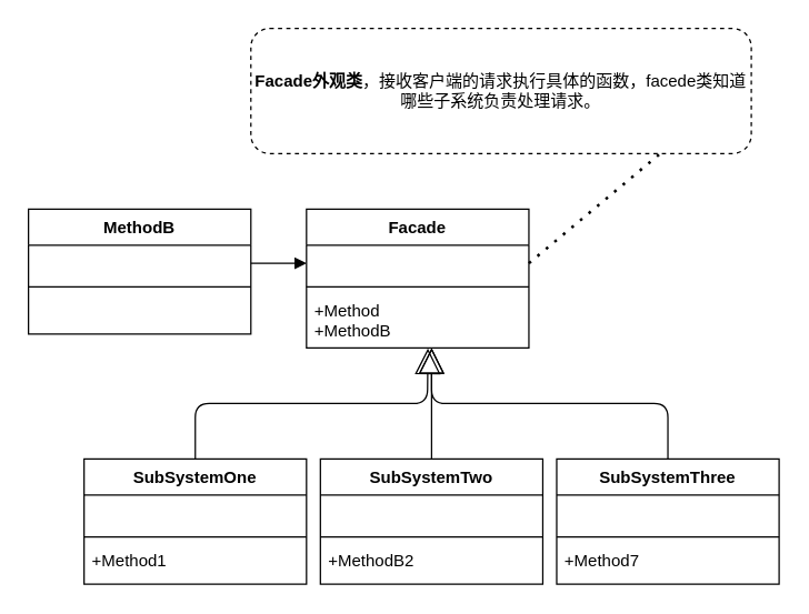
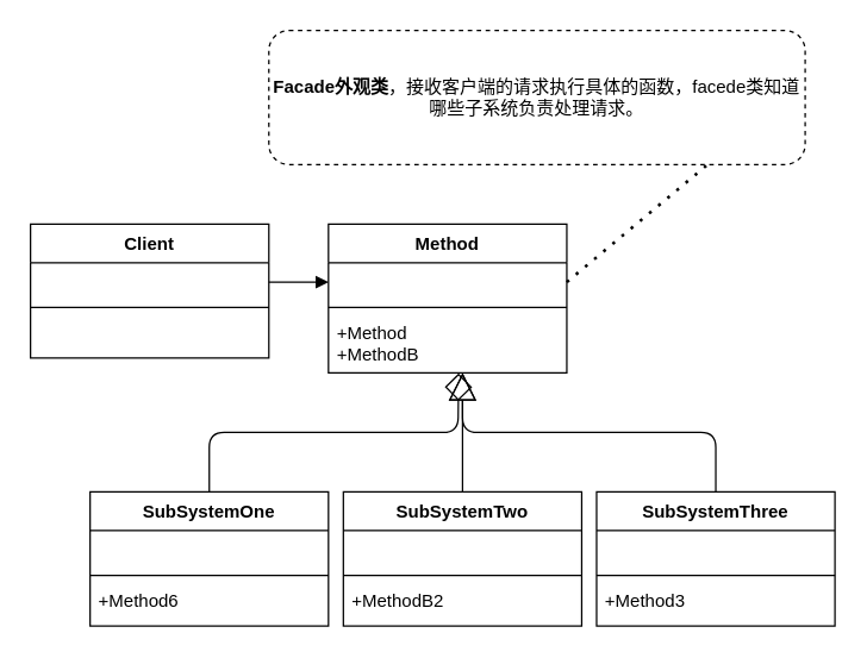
  <mxCell id="0" />
  <mxCell id="1" parent="0" />
- <mxCell id="2" value="Facade" style="swimlane;fontStyle=1;align=center;verticalAlign=top;childLayout=stackLayout;horizontal=1;startSize=26;horizontalStack=0;resizeParent=1;resizeParentMax=0;resizeLast=0;collapsible=1;marginBottom=0;" vertex="1" parent="1"><mxGeometry x="220" y="150" width="160" height="100" as="geometry" /></mxCell>
+ <mxCell id="2" value="Method" style="swimlane;fontStyle=1;align=center;verticalAlign=top;childLayout=stackLayout;horizontal=1;startSize=26;horizontalStack=0;resizeParent=1;resizeParentMax=0;resizeLast=0;collapsible=1;marginBottom=0;" vertex="1" parent="1"><mxGeometry x="220" y="150" width="160" height="100" as="geometry" /></mxCell>
  <mxCell id="3" value=" " style="text;strokeColor=none;fillColor=none;align=left;verticalAlign=top;spacingLeft=4;spacingRight=4;overflow=hidden;rotatable=0;points=[[0,0.5],[1,0.5]];portConstraint=eastwest;" vertex="1" parent="2"><mxGeometry y="26" width="160" height="26" as="geometry" /></mxCell>
  <mxCell id="4" value="" style="line;strokeWidth=1;fillColor=none;align=left;verticalAlign=middle;spacingTop=-1;spacingLeft=3;spacingRight=3;rotatable=0;labelPosition=right;points=[];portConstraint=eastwest;" vertex="1" parent="2"><mxGeometry y="52" width="160" height="8" as="geometry" /></mxCell>
  <mxCell id="5" value="+Method&#10;+MethodB" style="text;strokeColor=none;fillColor=none;align=left;verticalAlign=top;spacingLeft=4;spacingRight=4;overflow=hidden;rotatable=0;points=[[0,0.5],[1,0.5]];portConstraint=eastwest;" vertex="1" parent="2"><mxGeometry y="60" width="160" height="40" as="geometry" /></mxCell>
  <mxCell id="6" value="SubSystemOne" style="swimlane;fontStyle=1;align=center;verticalAlign=top;childLayout=stackLayout;horizontal=1;startSize=26;horizontalStack=0;resizeParent=1;resizeParentMax=0;resizeLast=0;collapsible=1;marginBottom=0;" vertex="1" parent="1"><mxGeometry x="60" y="330" width="160" height="90" as="geometry" /></mxCell>
  <mxCell id="7" value=" " style="text;strokeColor=none;fillColor=none;align=left;verticalAlign=top;spacingLeft=4;spacingRight=4;overflow=hidden;rotatable=0;points=[[0,0.5],[1,0.5]];portConstraint=eastwest;" vertex="1" parent="6"><mxGeometry y="26" width="160" height="26" as="geometry" /></mxCell>
  <mxCell id="8" value="" style="line;strokeWidth=1;fillColor=none;align=left;verticalAlign=middle;spacingTop=-1;spacingLeft=3;spacingRight=3;rotatable=0;labelPosition=right;points=[];portConstraint=eastwest;" vertex="1" parent="6"><mxGeometry y="52" width="160" height="8" as="geometry" /></mxCell>
- <mxCell id="9" value="+Method1" style="text;strokeColor=none;fillColor=none;align=left;verticalAlign=top;spacingLeft=4;spacingRight=4;overflow=hidden;rotatable=0;points=[[0,0.5],[1,0.5]];portConstraint=eastwest;" vertex="1" parent="6"><mxGeometry y="60" width="160" height="30" as="geometry" /></mxCell>
+ <mxCell id="9" value="+Method6" style="text;strokeColor=none;fillColor=none;align=left;verticalAlign=top;spacingLeft=4;spacingRight=4;overflow=hidden;rotatable=0;points=[[0,0.5],[1,0.5]];portConstraint=eastwest;" vertex="1" parent="6"><mxGeometry y="60" width="160" height="30" as="geometry" /></mxCell>
  <mxCell id="10" value="SubSystemTwo" style="swimlane;fontStyle=1;align=center;verticalAlign=top;childLayout=stackLayout;horizontal=1;startSize=26;horizontalStack=0;resizeParent=1;resizeParentMax=0;resizeLast=0;collapsible=1;marginBottom=0;" vertex="1" parent="1"><mxGeometry x="230" y="330" width="160" height="90" as="geometry" /></mxCell>
  <mxCell id="11" value=" " style="text;strokeColor=none;fillColor=none;align=left;verticalAlign=top;spacingLeft=4;spacingRight=4;overflow=hidden;rotatable=0;points=[[0,0.5],[1,0.5]];portConstraint=eastwest;" vertex="1" parent="10"><mxGeometry y="26" width="160" height="26" as="geometry" /></mxCell>
  <mxCell id="12" value="" style="line;strokeWidth=1;fillColor=none;align=left;verticalAlign=middle;spacingTop=-1;spacingLeft=3;spacingRight=3;rotatable=0;labelPosition=right;points=[];portConstraint=eastwest;" vertex="1" parent="10"><mxGeometry y="52" width="160" height="8" as="geometry" /></mxCell>
  <mxCell id="13" value="+MethodB2" style="text;strokeColor=none;fillColor=none;align=left;verticalAlign=top;spacingLeft=4;spacingRight=4;overflow=hidden;rotatable=0;points=[[0,0.5],[1,0.5]];portConstraint=eastwest;" vertex="1" parent="10"><mxGeometry y="60" width="160" height="30" as="geometry" /></mxCell>
  <mxCell id="14" value="SubSystemThree" style="swimlane;fontStyle=1;align=center;verticalAlign=top;childLayout=stackLayout;horizontal=1;startSize=26;horizontalStack=0;resizeParent=1;resizeParentMax=0;resizeLast=0;collapsible=1;marginBottom=0;" vertex="1" parent="1"><mxGeometry x="400" y="330" width="160" height="90" as="geometry" /></mxCell>
  <mxCell id="15" value=" " style="text;strokeColor=none;fillColor=none;align=left;verticalAlign=top;spacingLeft=4;spacingRight=4;overflow=hidden;rotatable=0;points=[[0,0.5],[1,0.5]];portConstraint=eastwest;" vertex="1" parent="14"><mxGeometry y="26" width="160" height="26" as="geometry" /></mxCell>
  <mxCell id="16" value="" style="line;strokeWidth=1;fillColor=none;align=left;verticalAlign=middle;spacingTop=-1;spacingLeft=3;spacingRight=3;rotatable=0;labelPosition=right;points=[];portConstraint=eastwest;" vertex="1" parent="14"><mxGeometry y="52" width="160" height="8" as="geometry" /></mxCell>
- <mxCell id="17" value="+Method7" style="text;strokeColor=none;fillColor=none;align=left;verticalAlign=top;spacingLeft=4;spacingRight=4;overflow=hidden;rotatable=0;points=[[0,0.5],[1,0.5]];portConstraint=eastwest;" vertex="1" parent="14"><mxGeometry y="60" width="160" height="30" as="geometry" /></mxCell>
+ <mxCell id="17" value="+Method3" style="text;strokeColor=none;fillColor=none;align=left;verticalAlign=top;spacingLeft=4;spacingRight=4;overflow=hidden;rotatable=0;points=[[0,0.5],[1,0.5]];portConstraint=eastwest;" vertex="1" parent="14"><mxGeometry y="60" width="160" height="30" as="geometry" /></mxCell>
  <mxCell id="18" value="" style="endArrow=block;endSize=16;endFill=0;html=1;exitX=0.5;exitY=0;exitDx=0;exitDy=0;" edge="1" parent="1" source="10"><mxGeometry width="160" relative="1" as="geometry"><mxPoint x="240" y="380" as="sourcePoint" /><mxPoint x="310" y="250" as="targetPoint" /></mxGeometry></mxCell>
- <mxCell id="19" value="" style="endArrow=block;endSize=16;endFill=0;html=1;exitX=0.5;exitY=0;exitDx=0;exitDy=0;entryX=0.546;entryY=1.008;entryDx=0;entryDy=0;entryPerimeter=0;" edge="1" parent="1" source="6" target="5"><mxGeometry width="160" relative="1" as="geometry"><mxPoint x="320" y="340" as="sourcePoint" /><mxPoint x="312" y="260" as="targetPoint" /><Array as="points"><mxPoint x="140" y="290" /><mxPoint x="307" y="290" /></Array></mxGeometry></mxCell>
+ <mxCell id="19" value="" style="endArrow=diamond;endSize=16;endFill=0;html=1;exitX=0.5;exitY=0;exitDx=0;exitDy=0;entryX=0.546;entryY=1.008;entryDx=0;entryDy=0;entryPerimeter=0;" edge="1" parent="1" source="6" target="5"><mxGeometry width="160" relative="1" as="geometry"><mxPoint x="320" y="340" as="sourcePoint" /><mxPoint x="312" y="260" as="targetPoint" /><Array as="points"><mxPoint x="140" y="290" /><mxPoint x="307" y="290" /></Array></mxGeometry></mxCell>
  <mxCell id="20" value="" style="endArrow=block;endSize=16;endFill=0;html=1;exitX=0.5;exitY=0;exitDx=0;exitDy=0;" edge="1" parent="1" source="14"><mxGeometry width="160" relative="1" as="geometry"><mxPoint x="150" y="340" as="sourcePoint" /><mxPoint x="310" y="250" as="targetPoint" /><Array as="points"><mxPoint x="480" y="290" /><mxPoint x="310" y="290" /></Array></mxGeometry></mxCell>
- <mxCell id="21" value="MethodB" style="swimlane;fontStyle=1;align=center;verticalAlign=top;childLayout=stackLayout;horizontal=1;startSize=26;horizontalStack=0;resizeParent=1;resizeParentMax=0;resizeLast=0;collapsible=1;marginBottom=0;" vertex="1" parent="1"><mxGeometry x="20" y="150" width="160" height="90" as="geometry" /></mxCell>
+ <mxCell id="21" value="Client" style="swimlane;fontStyle=1;align=center;verticalAlign=top;childLayout=stackLayout;horizontal=1;startSize=26;horizontalStack=0;resizeParent=1;resizeParentMax=0;resizeLast=0;collapsible=1;marginBottom=0;" vertex="1" parent="1"><mxGeometry x="20" y="150" width="160" height="90" as="geometry" /></mxCell>
  <mxCell id="22" value=" " style="text;strokeColor=none;fillColor=none;align=left;verticalAlign=top;spacingLeft=4;spacingRight=4;overflow=hidden;rotatable=0;points=[[0,0.5],[1,0.5]];portConstraint=eastwest;" vertex="1" parent="21"><mxGeometry y="26" width="160" height="26" as="geometry" /></mxCell>
  <mxCell id="23" value="" style="line;strokeWidth=1;fillColor=none;align=left;verticalAlign=middle;spacingTop=-1;spacingLeft=3;spacingRight=3;rotatable=0;labelPosition=right;points=[];portConstraint=eastwest;" vertex="1" parent="21"><mxGeometry y="52" width="160" height="8" as="geometry" /></mxCell>
  <mxCell id="24" value=" " style="text;strokeColor=none;fillColor=none;align=left;verticalAlign=top;spacingLeft=4;spacingRight=4;overflow=hidden;rotatable=0;points=[[0,0.5],[1,0.5]];portConstraint=eastwest;" vertex="1" parent="21"><mxGeometry y="60" width="160" height="30" as="geometry" /></mxCell>
  <mxCell id="25" value="" style="html=1;verticalAlign=bottom;endArrow=block;exitX=1;exitY=0.5;exitDx=0;exitDy=0;entryX=0;entryY=0.5;entryDx=0;entryDy=0;" edge="1" parent="1" source="22" target="3"><mxGeometry width="80" relative="1" as="geometry"><mxPoint x="170" y="370" as="sourcePoint" /><mxPoint x="250" y="370" as="targetPoint" /></mxGeometry></mxCell>
  <mxCell id="26" value="" style="endArrow=none;dashed=1;html=1;dashPattern=1 3;strokeWidth=2;exitX=1;exitY=0.5;exitDx=0;exitDy=0;entryX=0.817;entryY=1.004;entryDx=0;entryDy=0;entryPerimeter=0;" edge="1" parent="1" source="3" target="27"><mxGeometry width="50" height="50" relative="1" as="geometry"><mxPoint x="190" y="400" as="sourcePoint" /><mxPoint x="460" y="120" as="targetPoint" /></mxGeometry></mxCell>
  <mxCell id="27" value="&lt;b&gt;Facade外观类&lt;/b&gt;，接收客户端的请求执行具体的函数，facede类知道哪些子系统负责处理请求。" style="rounded=1;whiteSpace=wrap;html=1;dashed=1;" vertex="1" parent="1"><mxGeometry x="180" y="20" width="360" height="90" as="geometry" /></mxCell>
